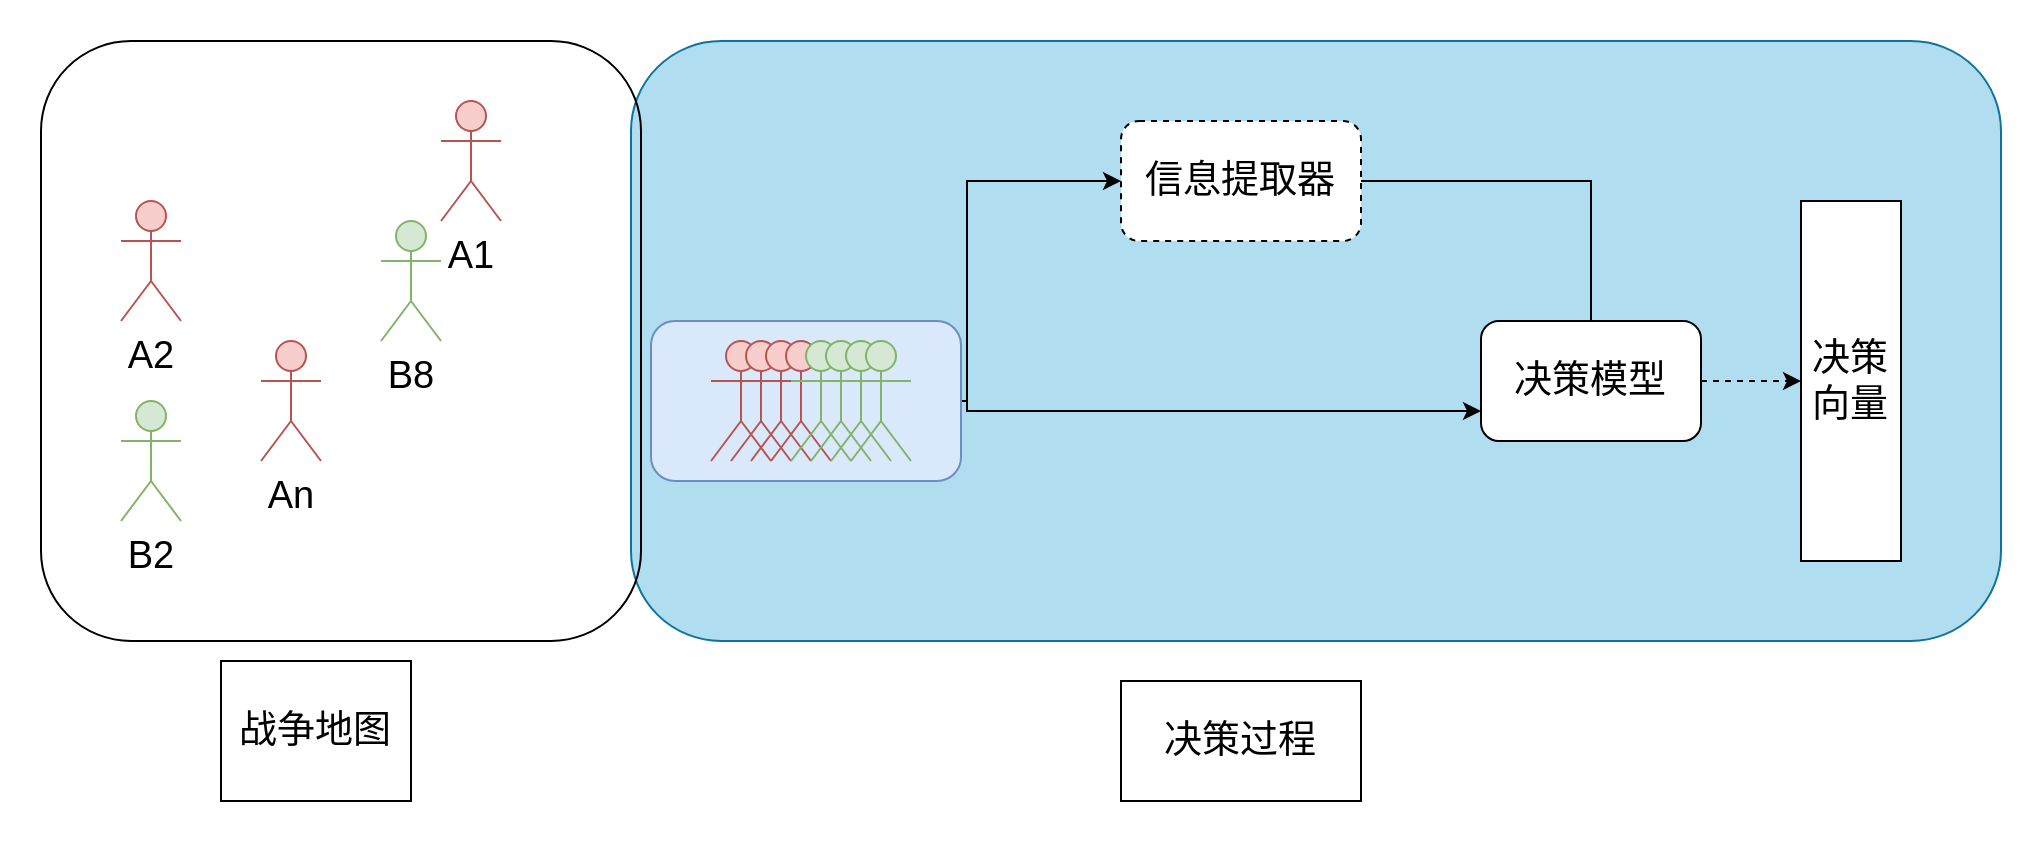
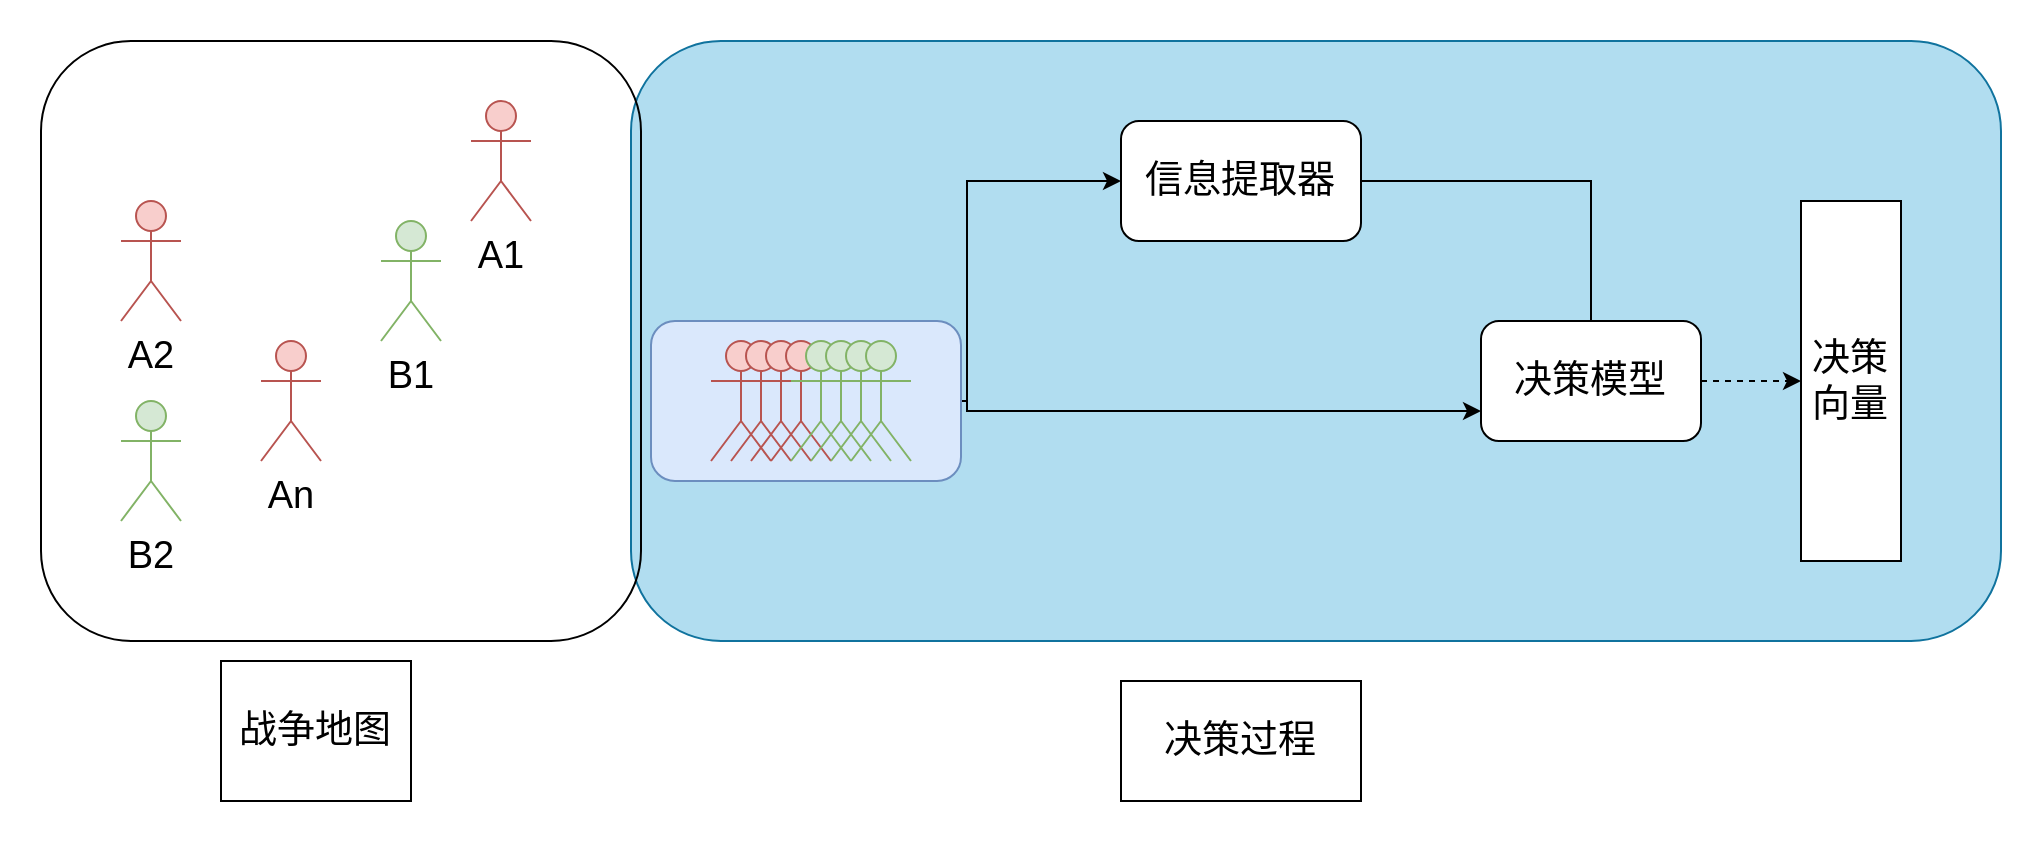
  <mxCell id="0" />
  <mxCell id="1" parent="0" />
  <mxCell id="2" value="" style="rounded=1;whiteSpace=wrap;html=1;fontSize=19;fillColor=#b1ddf0;strokeColor=#10739e;" vertex="1" parent="1"><mxGeometry x="315" y="20" width="685" height="300" as="geometry" /></mxCell>
  <mxCell id="3" style="edgeStyle=orthogonalEdgeStyle;rounded=0;orthogonalLoop=1;jettySize=auto;html=1;fontSize=19;exitX=0.5;exitY=1;exitDx=0;exitDy=0;" edge="1" parent="1" source="17" target="17"><mxGeometry relative="1" as="geometry" /></mxCell>
  <mxCell id="4" style="edgeStyle=orthogonalEdgeStyle;rounded=0;orthogonalLoop=1;jettySize=auto;html=1;exitX=1;exitY=0.5;exitDx=0;exitDy=0;fontSize=19;" edge="1" parent="1" source="6" target="17"><mxGeometry relative="1" as="geometry"><Array as="points"><mxPoint x="483" y="90" /></Array></mxGeometry></mxCell>
  <mxCell id="5" style="edgeStyle=orthogonalEdgeStyle;rounded=0;orthogonalLoop=1;jettySize=auto;html=1;exitX=1;exitY=0.5;exitDx=0;exitDy=0;entryX=0;entryY=0.75;entryDx=0;entryDy=0;fontSize=19;" edge="1" parent="1" source="6" target="15"><mxGeometry relative="1" as="geometry"><Array as="points"><mxPoint x="483" y="205" /></Array></mxGeometry></mxCell>
  <mxCell id="6" value="" style="rounded=1;whiteSpace=wrap;html=1;fontSize=19;fillColor=#dae8fc;strokeColor=#6c8ebf;" vertex="1" parent="1"><mxGeometry x="325" y="160" width="155" height="80" as="geometry" /></mxCell>
  <mxCell id="7" value="" style="rounded=1;whiteSpace=wrap;html=1;fillColor=none;" vertex="1" parent="1"><mxGeometry x="20" y="20" width="300" height="300" as="geometry" /></mxCell>
  <mxCell id="8" value="&lt;font style=&quot;font-size: 19px;&quot;&gt;战争地图&lt;/font&gt;" style="rounded=0;whiteSpace=wrap;html=1;" vertex="1" parent="1"><mxGeometry x="110" y="330" width="95" height="70" as="geometry" /></mxCell>
- <mxCell id="9" value="A1" style="shape=umlActor;verticalLabelPosition=bottom;verticalAlign=top;html=1;outlineConnect=0;fontSize=19;fillColor=#f8cecc;strokeColor=#b85450;" vertex="1" parent="1"><mxGeometry x="220" y="50" width="30" height="60" as="geometry" /></mxCell>
+ <mxCell id="9" value="A1" style="shape=umlActor;verticalLabelPosition=bottom;verticalAlign=top;html=1;outlineConnect=0;fontSize=19;fillColor=#f8cecc;strokeColor=#b85450;" vertex="1" parent="1"><mxGeometry x="235" y="50" width="30" height="60" as="geometry" /></mxCell>
  <mxCell id="10" value="A2&lt;br&gt;" style="shape=umlActor;verticalLabelPosition=bottom;verticalAlign=top;html=1;outlineConnect=0;fontSize=19;fillColor=#f8cecc;strokeColor=#b85450;" vertex="1" parent="1"><mxGeometry x="60" y="100" width="30" height="60" as="geometry" /></mxCell>
  <mxCell id="11" value="An" style="shape=umlActor;verticalLabelPosition=bottom;verticalAlign=top;html=1;outlineConnect=0;fontSize=19;fillColor=#f8cecc;strokeColor=#b85450;" vertex="1" parent="1"><mxGeometry x="130" y="170" width="30" height="60" as="geometry" /></mxCell>
- <mxCell id="12" value="B8" style="shape=umlActor;verticalLabelPosition=bottom;verticalAlign=top;html=1;outlineConnect=0;fontSize=19;fillColor=#d5e8d4;strokeColor=#82b366;" vertex="1" parent="1"><mxGeometry x="190" y="110" width="30" height="60" as="geometry" /></mxCell>
+ <mxCell id="12" value="B1" style="shape=umlActor;verticalLabelPosition=bottom;verticalAlign=top;html=1;outlineConnect=0;fontSize=19;fillColor=#d5e8d4;strokeColor=#82b366;" vertex="1" parent="1"><mxGeometry x="190" y="110" width="30" height="60" as="geometry" /></mxCell>
  <mxCell id="13" value="B2" style="shape=umlActor;verticalLabelPosition=bottom;verticalAlign=top;html=1;outlineConnect=0;fontSize=19;fillColor=#d5e8d4;strokeColor=#82b366;" vertex="1" parent="1"><mxGeometry x="60" y="200" width="30" height="60" as="geometry" /></mxCell>
  <mxCell id="14" style="edgeStyle=orthogonalEdgeStyle;rounded=0;orthogonalLoop=1;jettySize=auto;html=1;entryX=0;entryY=0.5;entryDx=0;entryDy=0;fontSize=19;dashed=1;" edge="1" parent="1" source="15" target="27"><mxGeometry relative="1" as="geometry" /></mxCell>
  <mxCell id="15" value="决策模型" style="rounded=1;whiteSpace=wrap;html=1;fontSize=19;" vertex="1" parent="1"><mxGeometry x="740" y="160" width="110" height="60" as="geometry" /></mxCell>
  <mxCell id="16" style="edgeStyle=orthogonalEdgeStyle;rounded=0;orthogonalLoop=1;jettySize=auto;html=1;fontSize=19;endArrow=none;" edge="1" parent="1" source="17" target="15"><mxGeometry relative="1" as="geometry" /></mxCell>
- <mxCell id="17" value="信息提取器" style="rounded=1;whiteSpace=wrap;html=1;fontSize=19;dashed=1;" vertex="1" parent="1"><mxGeometry x="560" y="60" width="120" height="60" as="geometry" /></mxCell>
+ <mxCell id="17" value="信息提取器" style="rounded=1;whiteSpace=wrap;html=1;fontSize=19;" vertex="1" parent="1"><mxGeometry x="560" y="60" width="120" height="60" as="geometry" /></mxCell>
  <mxCell id="18" value="" style="shape=umlActor;verticalLabelPosition=bottom;verticalAlign=top;html=1;outlineConnect=0;fontSize=19;fillColor=#f8cecc;strokeColor=#b85450;" vertex="1" parent="1"><mxGeometry x="355" y="170" width="30" height="60" as="geometry" /></mxCell>
  <mxCell id="19" value="" style="shape=umlActor;verticalLabelPosition=bottom;verticalAlign=top;html=1;outlineConnect=0;fontSize=19;fillColor=#f8cecc;strokeColor=#b85450;" vertex="1" parent="1"><mxGeometry x="365" y="170" width="30" height="60" as="geometry" /></mxCell>
  <mxCell id="20" value="" style="shape=umlActor;verticalLabelPosition=bottom;verticalAlign=top;html=1;outlineConnect=0;fontSize=19;fillColor=#f8cecc;strokeColor=#b85450;" vertex="1" parent="1"><mxGeometry x="375" y="170" width="30" height="60" as="geometry" /></mxCell>
  <mxCell id="21" value="" style="shape=umlActor;verticalLabelPosition=bottom;verticalAlign=top;html=1;outlineConnect=0;fontSize=19;fillColor=#f8cecc;strokeColor=#b85450;" vertex="1" parent="1"><mxGeometry x="385" y="170" width="30" height="60" as="geometry" /></mxCell>
  <mxCell id="22" value="" style="shape=umlActor;verticalLabelPosition=bottom;verticalAlign=top;html=1;outlineConnect=0;fontSize=19;fillColor=#d5e8d4;strokeColor=#82b366;" vertex="1" parent="1"><mxGeometry x="395" y="170" width="30" height="60" as="geometry" /></mxCell>
  <mxCell id="23" value="" style="shape=umlActor;verticalLabelPosition=bottom;verticalAlign=top;html=1;outlineConnect=0;fontSize=19;fillColor=#d5e8d4;strokeColor=#82b366;" vertex="1" parent="1"><mxGeometry x="405" y="170" width="30" height="60" as="geometry" /></mxCell>
  <mxCell id="24" value="" style="shape=umlActor;verticalLabelPosition=bottom;verticalAlign=top;html=1;outlineConnect=0;fontSize=19;fillColor=#d5e8d4;strokeColor=#82b366;" vertex="1" parent="1"><mxGeometry x="415" y="170" width="30" height="60" as="geometry" /></mxCell>
  <mxCell id="25" value="" style="shape=umlActor;verticalLabelPosition=bottom;verticalAlign=top;html=1;outlineConnect=0;fontSize=19;fillColor=#d5e8d4;strokeColor=#82b366;" vertex="1" parent="1"><mxGeometry x="425" y="170" width="30" height="60" as="geometry" /></mxCell>
  <mxCell id="26" value="决策过程" style="rounded=0;whiteSpace=wrap;html=1;fontSize=19;" vertex="1" parent="1"><mxGeometry x="560" y="340" width="120" height="60" as="geometry" /></mxCell>
  <mxCell id="27" value="决策向量" style="rounded=0;whiteSpace=wrap;html=1;fontSize=19;" vertex="1" parent="1"><mxGeometry x="900" y="100" width="50" height="180" as="geometry" /></mxCell>
